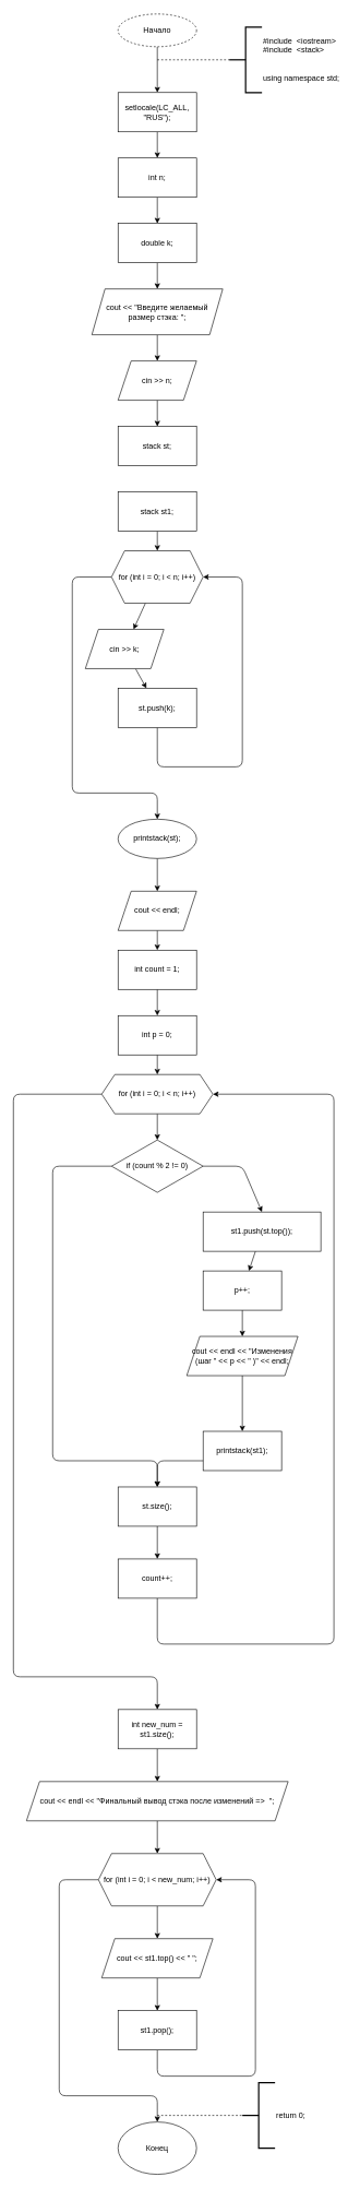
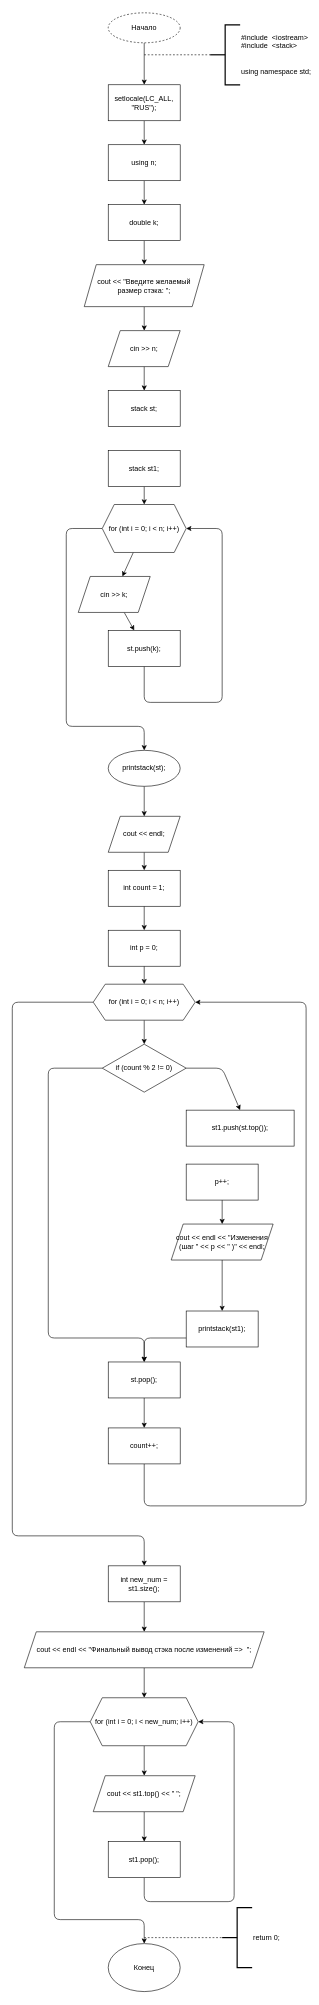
  <mxCell id="0" />
  <mxCell id="1" parent="0" />
  <mxCell id="2" value="" style="edgeStyle=none;html=1;" edge="1" parent="1" source="3" target="5"><mxGeometry relative="1" as="geometry" /></mxCell>
  <mxCell id="3" value="Начало" style="ellipse;whiteSpace=wrap;html=1;dashed=1;" vertex="1" parent="1"><mxGeometry x="180" y="20" width="120" height="50" as="geometry" /></mxCell>
  <mxCell id="4" value="" style="edgeStyle=none;html=1;" edge="1" parent="1" source="5" target="9"><mxGeometry relative="1" as="geometry" /></mxCell>
  <mxCell id="5" value="setlocale(LC_ALL, &quot;RUS&quot;);" style="rounded=0;whiteSpace=wrap;html=1;" vertex="1" parent="1"><mxGeometry x="180" y="140" width="120" height="60" as="geometry" /></mxCell>
  <mxCell id="6" value="#include&amp;nbsp; &amp;lt;iostream&amp;gt;&lt;br&gt;#include&amp;nbsp; &amp;lt;stack&amp;gt;&lt;br&gt;&lt;br&gt;&lt;br&gt;using namespace std;" style="strokeWidth=2;html=1;shape=mxgraph.flowchart.annotation_2;align=left;labelPosition=right;pointerEvents=1;" vertex="1" parent="1"><mxGeometry x="350" y="40" width="50" height="100" as="geometry" /></mxCell>
  <mxCell id="7" value="" style="endArrow=none;dashed=1;html=1;entryX=0;entryY=0.5;entryDx=0;entryDy=0;entryPerimeter=0;" edge="1" parent="1" target="6"><mxGeometry width="50" height="50" relative="1" as="geometry"><mxPoint x="240" y="90" as="sourcePoint" /><mxPoint x="510" y="390" as="targetPoint" /></mxGeometry></mxCell>
  <mxCell id="8" value="" style="edgeStyle=none;html=1;" edge="1" parent="1" source="9" target="11"><mxGeometry relative="1" as="geometry" /></mxCell>
- <mxCell id="9" value="int n;" style="rounded=0;whiteSpace=wrap;html=1;" vertex="1" parent="1"><mxGeometry x="180" y="240" width="120" height="60" as="geometry" /></mxCell>
+ <mxCell id="9" value="using n;" style="rounded=0;whiteSpace=wrap;html=1;" vertex="1" parent="1"><mxGeometry x="180" y="240" width="120" height="60" as="geometry" /></mxCell>
  <mxCell id="10" value="" style="edgeStyle=none;html=1;" edge="1" parent="1" source="11" target="13"><mxGeometry relative="1" as="geometry" /></mxCell>
  <mxCell id="11" value="double k;" style="rounded=0;whiteSpace=wrap;html=1;" vertex="1" parent="1"><mxGeometry x="180" y="340" width="120" height="60" as="geometry" /></mxCell>
  <mxCell id="12" value="" style="edgeStyle=none;html=1;" edge="1" parent="1" source="13" target="15"><mxGeometry relative="1" as="geometry" /></mxCell>
  <mxCell id="13" value="cout &lt;&lt; &quot;Введите желаемый размер стэка: &quot;;" style="shape=parallelogram;perimeter=parallelogramPerimeter;whiteSpace=wrap;html=1;fixedSize=1;" vertex="1" parent="1"><mxGeometry x="140" y="440" width="200" height="70" as="geometry" /></mxCell>
  <mxCell id="14" value="" style="edgeStyle=none;html=1;" edge="1" parent="1" source="15" target="16"><mxGeometry relative="1" as="geometry" /></mxCell>
  <mxCell id="15" value="cin &gt;&gt; n;" style="shape=parallelogram;perimeter=parallelogramPerimeter;whiteSpace=wrap;html=1;fixedSize=1;" vertex="1" parent="1"><mxGeometry x="180" y="550" width="120" height="60" as="geometry" /></mxCell>
  <mxCell id="16" value="stack&lt;double&gt; st;" style="rounded=0;whiteSpace=wrap;html=1;" vertex="1" parent="1"><mxGeometry x="180" y="650" width="120" height="60" as="geometry" /></mxCell>
  <mxCell id="17" value="" style="edgeStyle=none;html=1;" edge="1" parent="1" source="18" target="21"><mxGeometry relative="1" as="geometry" /></mxCell>
  <mxCell id="18" value="stack&lt;double&gt; st1;" style="rounded=0;whiteSpace=wrap;html=1;" vertex="1" parent="1"><mxGeometry x="180" y="750" width="120" height="60" as="geometry" /></mxCell>
  <mxCell id="19" value="" style="edgeStyle=none;html=1;" edge="1" parent="1" source="21" target="23"><mxGeometry relative="1" as="geometry" /></mxCell>
  <mxCell id="20" style="edgeStyle=none;html=1;" edge="1" parent="1" source="21" target="27"><mxGeometry relative="1" as="geometry"><Array as="points"><mxPoint x="110" y="880" /><mxPoint x="110" y="1210" /><mxPoint x="240" y="1210" /></Array></mxGeometry></mxCell>
  <mxCell id="21" value="for (int i = 0; i &lt; n; i++)" style="shape=hexagon;perimeter=hexagonPerimeter2;whiteSpace=wrap;html=1;fixedSize=1;" vertex="1" parent="1"><mxGeometry x="170" y="840" width="140" height="80" as="geometry" /></mxCell>
  <mxCell id="22" value="" style="edgeStyle=none;html=1;" edge="1" parent="1" source="23" target="25"><mxGeometry relative="1" as="geometry" /></mxCell>
  <mxCell id="23" value="cin &gt;&gt; k;" style="shape=parallelogram;perimeter=parallelogramPerimeter;whiteSpace=wrap;html=1;fixedSize=1;" vertex="1" parent="1"><mxGeometry x="130" y="960" width="120" height="60" as="geometry" /></mxCell>
  <mxCell id="24" style="edgeStyle=none;html=1;entryX=1;entryY=0.5;entryDx=0;entryDy=0;" edge="1" parent="1" source="25" target="21"><mxGeometry relative="1" as="geometry"><Array as="points"><mxPoint x="240" y="1170" /><mxPoint x="370" y="1170" /><mxPoint x="370" y="880" /></Array></mxGeometry></mxCell>
  <mxCell id="25" value="st.push(k);" style="rounded=0;whiteSpace=wrap;html=1;" vertex="1" parent="1"><mxGeometry x="180" y="1050" width="120" height="60" as="geometry" /></mxCell>
  <mxCell id="26" value="" style="edgeStyle=none;html=1;" edge="1" parent="1" source="27" target="29"><mxGeometry relative="1" as="geometry" /></mxCell>
  <mxCell id="27" value="printstack(st);" style="ellipse;whiteSpace=wrap;html=1;" vertex="1" parent="1"><mxGeometry x="180" y="1250" width="120" height="60" as="geometry" /></mxCell>
  <mxCell id="28" value="" style="edgeStyle=none;html=1;" edge="1" parent="1" source="29" target="31"><mxGeometry relative="1" as="geometry" /></mxCell>
  <mxCell id="29" value="cout &lt;&lt; endl;" style="shape=parallelogram;perimeter=parallelogramPerimeter;whiteSpace=wrap;html=1;fixedSize=1;" vertex="1" parent="1"><mxGeometry x="180" y="1360" width="120" height="60" as="geometry" /></mxCell>
  <mxCell id="30" value="" style="edgeStyle=none;html=1;" edge="1" parent="1" source="31" target="33"><mxGeometry relative="1" as="geometry" /></mxCell>
  <mxCell id="31" value="int count = 1;" style="rounded=0;whiteSpace=wrap;html=1;" vertex="1" parent="1"><mxGeometry x="180" y="1450" width="120" height="60" as="geometry" /></mxCell>
  <mxCell id="32" value="" style="edgeStyle=none;html=1;" edge="1" parent="1" source="33" target="36"><mxGeometry relative="1" as="geometry" /></mxCell>
  <mxCell id="33" value="int p = 0;" style="rounded=0;whiteSpace=wrap;html=1;" vertex="1" parent="1"><mxGeometry x="180" y="1550" width="120" height="60" as="geometry" /></mxCell>
  <mxCell id="34" value="" style="edgeStyle=none;html=1;" edge="1" parent="1" source="36" target="39"><mxGeometry relative="1" as="geometry" /></mxCell>
  <mxCell id="35" style="edgeStyle=none;html=1;" edge="1" parent="1" source="36" target="53"><mxGeometry relative="1" as="geometry"><Array as="points"><mxPoint x="20" y="1670" /><mxPoint x="20" y="2560" /><mxPoint x="240" y="2560" /></Array></mxGeometry></mxCell>
  <mxCell id="36" value="for (int i = 0; i &lt; n; i++)" style="shape=hexagon;perimeter=hexagonPerimeter2;whiteSpace=wrap;html=1;fixedSize=1;" vertex="1" parent="1"><mxGeometry x="155" y="1640" width="170" height="60" as="geometry" /></mxCell>
  <mxCell id="37" style="edgeStyle=none;html=1;entryX=0.5;entryY=0;entryDx=0;entryDy=0;" edge="1" parent="1" source="39" target="41"><mxGeometry relative="1" as="geometry"><Array as="points"><mxPoint x="370" y="1780" /></Array></mxGeometry></mxCell>
  <mxCell id="38" style="edgeStyle=none;html=1;entryX=0.5;entryY=0;entryDx=0;entryDy=0;" edge="1" parent="1" source="39" target="49"><mxGeometry relative="1" as="geometry"><mxPoint x="240" y="2260" as="targetPoint" /><Array as="points"><mxPoint x="80" y="1780" /><mxPoint x="80" y="2230" /><mxPoint x="240" y="2230" /></Array></mxGeometry></mxCell>
  <mxCell id="39" value="if (count % 2 != 0)" style="rhombus;whiteSpace=wrap;html=1;" vertex="1" parent="1"><mxGeometry x="170" y="1740" width="140" height="80" as="geometry" /></mxCell>
- <mxCell id="40" value="" style="edgeStyle=none;html=1;" edge="1" parent="1" source="41" target="43"><mxGeometry relative="1" as="geometry" /></mxCell>
  <mxCell id="41" value="st1.push(st.top());" style="rounded=0;whiteSpace=wrap;html=1;" vertex="1" parent="1"><mxGeometry x="310" y="1850" width="180" height="60" as="geometry" /></mxCell>
  <mxCell id="42" value="" style="edgeStyle=none;html=1;" edge="1" parent="1" source="43" target="45"><mxGeometry relative="1" as="geometry" /></mxCell>
  <mxCell id="43" value="p++;" style="rounded=0;whiteSpace=wrap;html=1;" vertex="1" parent="1"><mxGeometry x="310" y="1940" width="120" height="60" as="geometry" /></mxCell>
  <mxCell id="44" value="" style="edgeStyle=none;html=1;" edge="1" parent="1" source="45" target="47"><mxGeometry relative="1" as="geometry" /></mxCell>
  <mxCell id="45" value="cout &lt;&lt; endl &lt;&lt; &quot;Изменения (шаг &quot; &lt;&lt; p &lt;&lt; &quot; )&quot; &lt;&lt; endl;" style="shape=parallelogram;perimeter=parallelogramPerimeter;whiteSpace=wrap;html=1;fixedSize=1;" vertex="1" parent="1"><mxGeometry x="285" y="2040" width="170" height="60" as="geometry" /></mxCell>
  <mxCell id="46" style="edgeStyle=none;html=1;entryX=0.5;entryY=0;entryDx=0;entryDy=0;" edge="1" parent="1" source="47" target="49"><mxGeometry relative="1" as="geometry"><Array as="points"><mxPoint x="370" y="2230" /><mxPoint x="240" y="2230" /></Array></mxGeometry></mxCell>
  <mxCell id="47" value="printstack(st1);" style="rounded=0;whiteSpace=wrap;html=1;" vertex="1" parent="1"><mxGeometry x="310" y="2185" width="120" height="60" as="geometry" /></mxCell>
  <mxCell id="48" value="" style="edgeStyle=none;html=1;" edge="1" parent="1" source="49" target="51"><mxGeometry relative="1" as="geometry" /></mxCell>
- <mxCell id="49" value="st.size();" style="rounded=0;whiteSpace=wrap;html=1;" vertex="1" parent="1"><mxGeometry x="180" y="2270" width="120" height="60" as="geometry" /></mxCell>
+ <mxCell id="49" value="st.pop();" style="rounded=0;whiteSpace=wrap;html=1;" vertex="1" parent="1"><mxGeometry x="180" y="2270" width="120" height="60" as="geometry" /></mxCell>
  <mxCell id="50" style="edgeStyle=none;html=1;entryX=1;entryY=0.5;entryDx=0;entryDy=0;" edge="1" parent="1" source="51" target="36"><mxGeometry relative="1" as="geometry"><Array as="points"><mxPoint x="240" y="2510" /><mxPoint x="510" y="2510" /><mxPoint x="510" y="1670" /></Array></mxGeometry></mxCell>
  <mxCell id="51" value="count++;" style="rounded=0;whiteSpace=wrap;html=1;" vertex="1" parent="1"><mxGeometry x="180" y="2380" width="120" height="60" as="geometry" /></mxCell>
  <mxCell id="52" value="" style="edgeStyle=none;html=1;" edge="1" parent="1" source="53" target="55"><mxGeometry relative="1" as="geometry" /></mxCell>
  <mxCell id="53" value="int new_num = st1.size();" style="rounded=0;whiteSpace=wrap;html=1;" vertex="1" parent="1"><mxGeometry x="180" y="2610" width="120" height="60" as="geometry" /></mxCell>
  <mxCell id="54" value="" style="edgeStyle=none;html=1;" edge="1" parent="1" source="55" target="58"><mxGeometry relative="1" as="geometry" /></mxCell>
  <mxCell id="55" value="cout &lt;&lt; endl &lt;&lt; &quot;Финальный вывод стэка после изменений =&gt;  &quot;;" style="shape=parallelogram;perimeter=parallelogramPerimeter;whiteSpace=wrap;html=1;fixedSize=1;" vertex="1" parent="1"><mxGeometry x="40" y="2720" width="400" height="60" as="geometry" /></mxCell>
  <mxCell id="56" value="" style="edgeStyle=none;html=1;" edge="1" parent="1" source="58" target="60"><mxGeometry relative="1" as="geometry" /></mxCell>
  <mxCell id="57" style="edgeStyle=none;html=1;entryX=0.5;entryY=0;entryDx=0;entryDy=0;" edge="1" parent="1" source="58" target="63"><mxGeometry relative="1" as="geometry"><Array as="points"><mxPoint x="90" y="2870" /><mxPoint x="90" y="3200" /><mxPoint x="240" y="3200" /></Array></mxGeometry></mxCell>
  <mxCell id="58" value="for (int i = 0; i &lt; new_num; i++)" style="shape=hexagon;perimeter=hexagonPerimeter2;whiteSpace=wrap;html=1;fixedSize=1;" vertex="1" parent="1"><mxGeometry x="150" y="2830" width="180" height="80" as="geometry" /></mxCell>
  <mxCell id="59" value="" style="edgeStyle=none;html=1;" edge="1" parent="1" source="60" target="62"><mxGeometry relative="1" as="geometry" /></mxCell>
  <mxCell id="60" value="cout &lt;&lt; st1.top() &lt;&lt; &quot; &quot;;" style="shape=parallelogram;perimeter=parallelogramPerimeter;whiteSpace=wrap;html=1;fixedSize=1;" vertex="1" parent="1"><mxGeometry x="155" y="2960" width="170" height="60" as="geometry" /></mxCell>
  <mxCell id="61" style="edgeStyle=none;html=1;entryX=1;entryY=0.5;entryDx=0;entryDy=0;" edge="1" parent="1" source="62" target="58"><mxGeometry relative="1" as="geometry"><Array as="points"><mxPoint x="240" y="3170" /><mxPoint x="390" y="3170" /><mxPoint x="390" y="2870" /></Array></mxGeometry></mxCell>
  <mxCell id="62" value="st1.pop();" style="rounded=0;whiteSpace=wrap;html=1;" vertex="1" parent="1"><mxGeometry x="180" y="3070" width="120" height="60" as="geometry" /></mxCell>
  <mxCell id="63" value="Конец" style="ellipse;whiteSpace=wrap;html=1;" vertex="1" parent="1"><mxGeometry x="180" y="3240" width="120" height="80" as="geometry" /></mxCell>
  <mxCell id="64" value="return 0;" style="strokeWidth=2;html=1;shape=mxgraph.flowchart.annotation_2;align=left;labelPosition=right;pointerEvents=1;" vertex="1" parent="1"><mxGeometry x="370" y="3180" width="50" height="100" as="geometry" /></mxCell>
  <mxCell id="65" value="" style="endArrow=none;dashed=1;html=1;entryX=0;entryY=0.5;entryDx=0;entryDy=0;entryPerimeter=0;" edge="1" parent="1" target="64"><mxGeometry width="50" height="50" relative="1" as="geometry"><mxPoint x="240" y="3230" as="sourcePoint" /><mxPoint x="250" y="3020" as="targetPoint" /></mxGeometry></mxCell>
